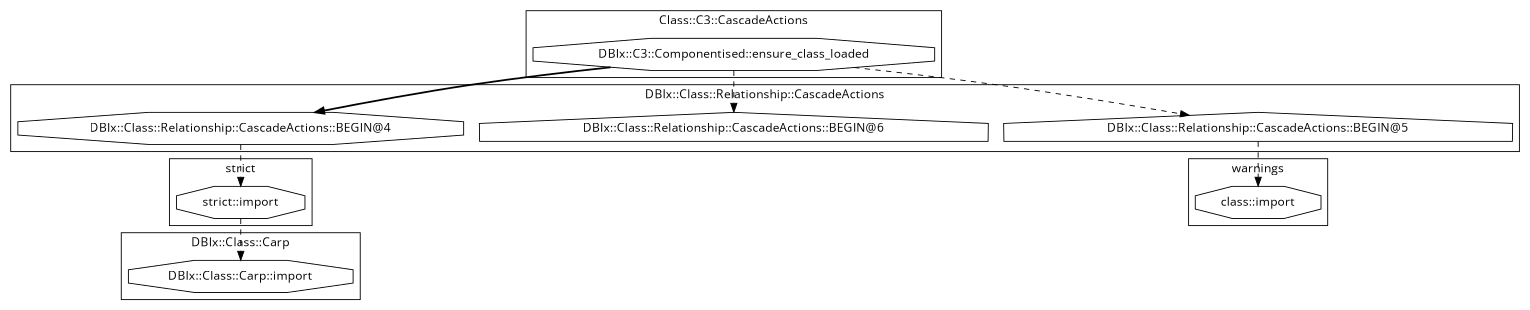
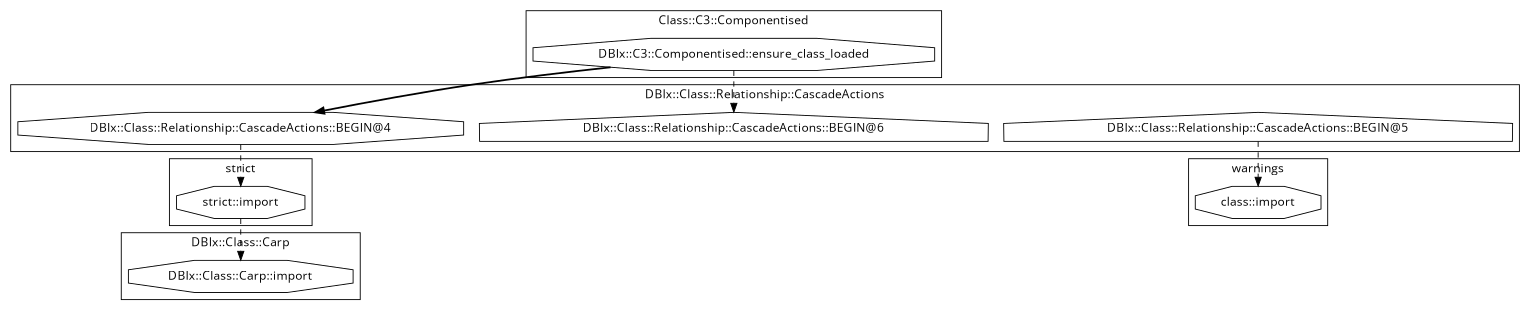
  digraph {
    fontname="Open Sans"
    node [fontname="Open Sans" shape=octagon]
    edge [fontname="Open Sans" style=dashed]
    "DBIx::Class::Relationship::CascadeActions::BEGIN@4"
    "DBIx::Class::Relationship::CascadeActions::BEGIN@6" [shape=house]
    "DBIx::Class::Relationship::CascadeActions::BEGIN@5" [shape=house]
    n4 [label="class::import"]
    "strict::import"
    "DBIx::Class::Carp::import"
    n7 [label="DBIx::C3::Componentised::ensure_class_loaded"]
    subgraph cluster_1 {
      label="DBIx::Class::Relationship::CascadeActions"
      "DBIx::Class::Relationship::CascadeActions::BEGIN@4"
      "DBIx::Class::Relationship::CascadeActions::BEGIN@6"
      "DBIx::Class::Relationship::CascadeActions::BEGIN@5"
    }
    subgraph cluster_2 {
      label=warnings
      n4
    }
    subgraph cluster_3 {
      label="strict"
      "strict::import"
    }
    subgraph cluster_4 {
      label="DBIx::Class::Carp"
      "DBIx::Class::Carp::import"
    }
    subgraph cluster_5 {
-     label="Class::C3::CascadeActions"
+     label="Class::C3::Componentised"
      n7
    }
    "DBIx::Class::Relationship::CascadeActions::BEGIN@4" -> "strict::import"
    "DBIx::Class::Relationship::CascadeActions::BEGIN@5" -> n4
    "strict::import" -> "DBIx::Class::Carp::import"
    n7 -> "DBIx::Class::Relationship::CascadeActions::BEGIN@4" [style=bold]
    n7 -> "DBIx::Class::Relationship::CascadeActions::BEGIN@6"
-   n7 -> "DBIx::Class::Relationship::CascadeActions::BEGIN@5"
  }
